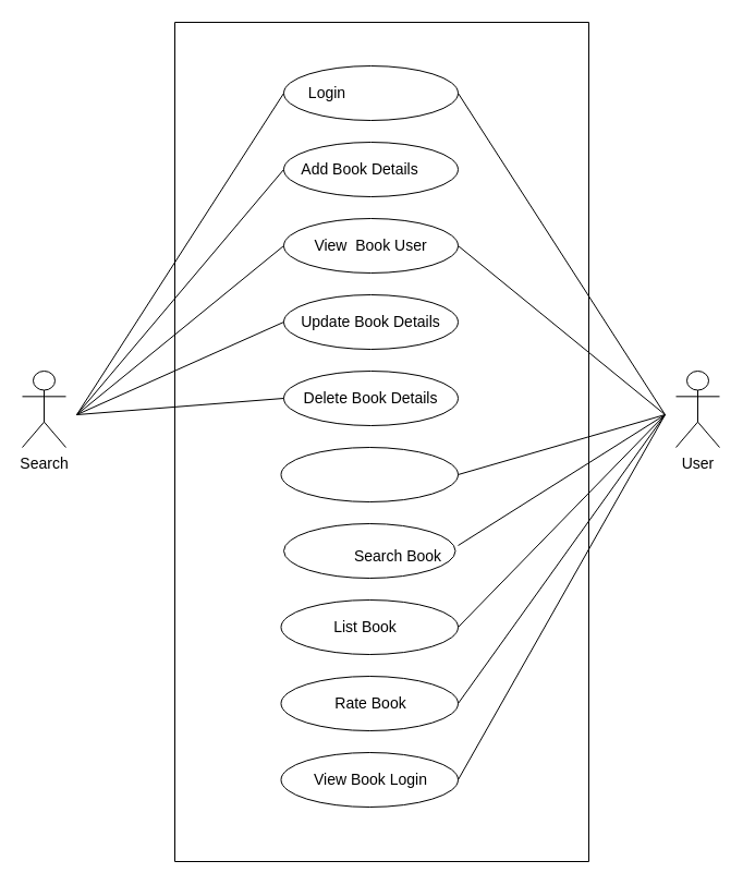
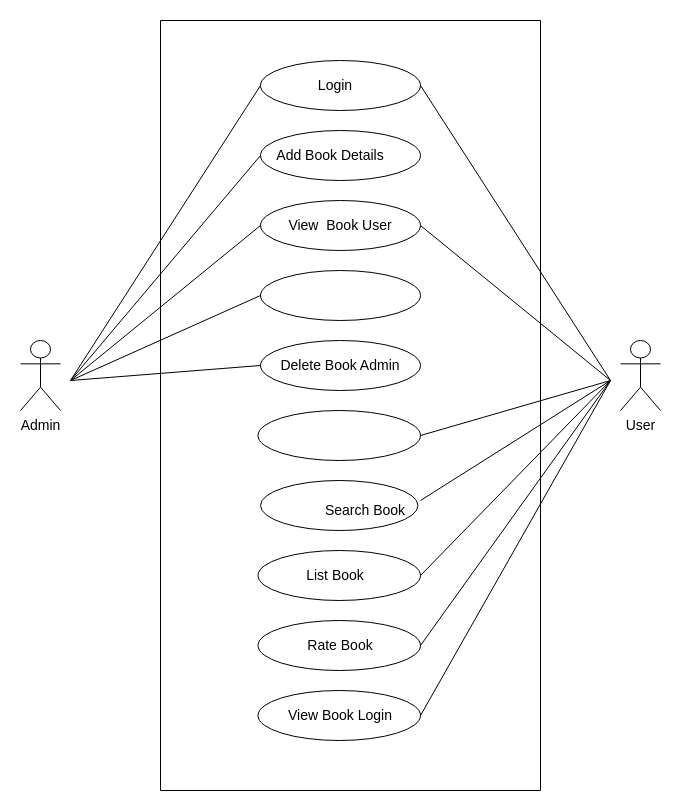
  <mxCell id="0" />
  <mxCell id="1" parent="0" />
  <mxCell id="2" value="" style="ellipse;whiteSpace=wrap;html=1;" vertex="1" parent="1"><mxGeometry x="260" y="200" width="160" height="50" as="geometry" /></mxCell>
  <mxCell id="3" value="" style="ellipse;whiteSpace=wrap;html=1;" vertex="1" parent="1"><mxGeometry x="260" y="270" width="160" height="50" as="geometry" /></mxCell>
  <mxCell id="4" value="" style="ellipse;whiteSpace=wrap;html=1;" vertex="1" parent="1"><mxGeometry x="260" y="130" width="160" height="50" as="geometry" /></mxCell>
  <mxCell id="5" value="" style="ellipse;whiteSpace=wrap;html=1;" vertex="1" parent="1"><mxGeometry x="260" y="340" width="160" height="50" as="geometry" /></mxCell>
  <mxCell id="6" value="" style="ellipse;whiteSpace=wrap;html=1;" vertex="1" parent="1"><mxGeometry x="257.5" y="410" width="162.5" height="50" as="geometry" /></mxCell>
  <mxCell id="7" value="" style="ellipse;whiteSpace=wrap;html=1;" vertex="1" parent="1"><mxGeometry x="260" y="480" width="157.5" height="50" as="geometry" /></mxCell>
  <mxCell id="8" value="" style="ellipse;whiteSpace=wrap;html=1;" vertex="1" parent="1"><mxGeometry x="257.5" y="550" width="162.5" height="50" as="geometry" /></mxCell>
  <mxCell id="9" value="" style="ellipse;whiteSpace=wrap;html=1;" vertex="1" parent="1"><mxGeometry x="257.5" y="620" width="162.5" height="50" as="geometry" /></mxCell>
  <mxCell id="10" value="&lt;font style=&quot;font-size: 14px;&quot;&gt;Add Book Details&lt;/font&gt;" style="text;html=1;strokeColor=none;fillColor=none;align=center;verticalAlign=middle;whiteSpace=wrap;rounded=0;" vertex="1" parent="1"><mxGeometry x="270" y="140" width="120" height="30" as="geometry" /></mxCell>
- <mxCell id="11" value="&lt;font style=&quot;font-size: 14px;&quot;&gt;Update Book Details&lt;/font&gt;" style="text;html=1;strokeColor=none;fillColor=none;align=center;verticalAlign=middle;whiteSpace=wrap;rounded=0;" vertex="1" parent="1"><mxGeometry x="270" y="285" width="140" height="20" as="geometry" /></mxCell>
  <mxCell id="12" value="&lt;font style=&quot;font-size: 14px;&quot;&gt;View&amp;nbsp; Book User&lt;/font&gt;" style="text;html=1;strokeColor=none;fillColor=none;align=center;verticalAlign=middle;whiteSpace=wrap;rounded=0;" vertex="1" parent="1"><mxGeometry x="280" y="215" width="120" height="20" as="geometry" /></mxCell>
  <mxCell id="13" value="&lt;font style=&quot;font-size: 14px;&quot;&gt;Search Book&lt;/font&gt;" style="text;html=1;strokeColor=none;fillColor=none;align=center;verticalAlign=middle;whiteSpace=wrap;rounded=0;" vertex="1" parent="1"><mxGeometry x="320" y="495" width="90" height="30" as="geometry" /></mxCell>
- <mxCell id="14" value="&lt;font style=&quot;font-size: 14px;&quot;&gt;Delete Book Details&lt;/font&gt;" style="text;html=1;strokeColor=none;fillColor=none;align=center;verticalAlign=middle;whiteSpace=wrap;rounded=0;" vertex="1" parent="1"><mxGeometry x="270" y="350" width="140" height="30" as="geometry" /></mxCell>
- <mxCell id="15" value="&lt;font style=&quot;font-size: 14px;&quot;&gt;Search&lt;/font&gt;" style="shape=umlActor;verticalLabelPosition=bottom;verticalAlign=top;html=1;outlineConnect=0;" vertex="1" parent="1"><mxGeometry x="20" y="340" width="40" height="70" as="geometry" /></mxCell>
+ <mxCell id="14" value="&lt;font style=&quot;font-size: 14px;&quot;&gt;Delete Book Admin&lt;/font&gt;" style="text;html=1;strokeColor=none;fillColor=none;align=center;verticalAlign=middle;whiteSpace=wrap;rounded=0;" vertex="1" parent="1"><mxGeometry x="270" y="350" width="140" height="30" as="geometry" /></mxCell>
+ <mxCell id="15" value="&lt;font style=&quot;font-size: 14px;&quot;&gt;Admin&lt;/font&gt;" style="shape=umlActor;verticalLabelPosition=bottom;verticalAlign=top;html=1;outlineConnect=0;" vertex="1" parent="1"><mxGeometry x="20" y="340" width="40" height="70" as="geometry" /></mxCell>
  <mxCell id="16" value="&lt;font style=&quot;font-size: 14px;&quot;&gt;User&lt;/font&gt;" style="shape=umlActor;verticalLabelPosition=bottom;verticalAlign=top;html=1;outlineConnect=0;" vertex="1" parent="1"><mxGeometry x="620" y="340" width="40" height="70" as="geometry" /></mxCell>
  <mxCell id="17" value="" style="endArrow=none;html=1;rounded=0;entryX=0;entryY=0.5;entryDx=0;entryDy=0;" edge="1" parent="1" target="4"><mxGeometry width="50" height="50" relative="1" as="geometry"><mxPoint x="70" y="380" as="sourcePoint" /><mxPoint x="120" y="330" as="targetPoint" /></mxGeometry></mxCell>
  <mxCell id="18" value="" style="endArrow=none;html=1;rounded=0;entryX=0;entryY=0.5;entryDx=0;entryDy=0;" edge="1" parent="1" target="2"><mxGeometry width="50" height="50" relative="1" as="geometry"><mxPoint x="70" y="380" as="sourcePoint" /><mxPoint x="250" y="230" as="targetPoint" /></mxGeometry></mxCell>
  <mxCell id="19" value="" style="endArrow=none;html=1;rounded=0;entryX=0;entryY=0.5;entryDx=0;entryDy=0;" edge="1" parent="1" target="3"><mxGeometry width="50" height="50" relative="1" as="geometry"><mxPoint x="70" y="380" as="sourcePoint" /><mxPoint x="270" y="235" as="targetPoint" /></mxGeometry></mxCell>
  <mxCell id="20" value="" style="endArrow=none;html=1;rounded=0;entryX=0;entryY=0.5;entryDx=0;entryDy=0;" edge="1" parent="1" target="5"><mxGeometry width="50" height="50" relative="1" as="geometry"><mxPoint x="70" y="380" as="sourcePoint" /><mxPoint x="270" y="305" as="targetPoint" /></mxGeometry></mxCell>
  <mxCell id="21" value="" style="endArrow=none;html=1;rounded=0;exitX=1;exitY=0.5;exitDx=0;exitDy=0;" edge="1" parent="1" source="2"><mxGeometry width="50" height="50" relative="1" as="geometry"><mxPoint x="580" y="430" as="sourcePoint" /><mxPoint x="610" y="380" as="targetPoint" /></mxGeometry></mxCell>
  <mxCell id="22" value="" style="endArrow=none;html=1;rounded=0;" edge="1" parent="1"><mxGeometry width="50" height="50" relative="1" as="geometry"><mxPoint x="420" y="500" as="sourcePoint" /><mxPoint x="610" y="380" as="targetPoint" /></mxGeometry></mxCell>
  <mxCell id="23" value="" style="endArrow=none;html=1;rounded=0;exitX=1;exitY=0.5;exitDx=0;exitDy=0;" edge="1" parent="1" source="6"><mxGeometry width="50" height="50" relative="1" as="geometry"><mxPoint x="560" y="430" as="sourcePoint" /><mxPoint x="610" y="380" as="targetPoint" /></mxGeometry></mxCell>
  <mxCell id="24" value="" style="endArrow=none;html=1;rounded=0;exitX=1;exitY=0.5;exitDx=0;exitDy=0;" edge="1" parent="1" source="8"><mxGeometry width="50" height="50" relative="1" as="geometry"><mxPoint x="560" y="430" as="sourcePoint" /><mxPoint x="610" y="380" as="targetPoint" /></mxGeometry></mxCell>
  <mxCell id="25" value="" style="endArrow=none;html=1;rounded=0;exitX=1;exitY=0.5;exitDx=0;exitDy=0;" edge="1" parent="1" source="9"><mxGeometry width="50" height="50" relative="1" as="geometry"><mxPoint x="560" y="440" as="sourcePoint" /><mxPoint x="610" y="380" as="targetPoint" /></mxGeometry></mxCell>
  <mxCell id="26" value="" style="ellipse;whiteSpace=wrap;html=1;" vertex="1" parent="1"><mxGeometry x="260" y="60" width="160" height="50" as="geometry" /></mxCell>
- <mxCell id="27" value="&lt;font style=&quot;font-size: 14px;&quot;&gt;Login&lt;/font&gt;" style="text;html=1;strokeColor=none;fillColor=none;align=center;verticalAlign=middle;whiteSpace=wrap;rounded=0;" vertex="1" parent="1"><mxGeometry x="270" y="70" width="60" height="30" as="geometry" /></mxCell>
+ <mxCell id="27" value="&lt;font style=&quot;font-size: 14px;&quot;&gt;Login&lt;/font&gt;" style="text;html=1;strokeColor=none;fillColor=none;align=center;verticalAlign=middle;whiteSpace=wrap;rounded=0;" vertex="1" parent="1"><mxGeometry x="305" y="70" width="60" height="30" as="geometry" /></mxCell>
  <mxCell id="28" value="" style="endArrow=none;html=1;rounded=0;entryX=0;entryY=0.5;entryDx=0;entryDy=0;" edge="1" parent="1" target="26"><mxGeometry width="50" height="50" relative="1" as="geometry"><mxPoint x="70" y="380" as="sourcePoint" /><mxPoint x="150" y="190" as="targetPoint" /></mxGeometry></mxCell>
  <mxCell id="29" value="" style="endArrow=none;html=1;rounded=0;exitX=1;exitY=0.5;exitDx=0;exitDy=0;" edge="1" parent="1" source="26"><mxGeometry width="50" height="50" relative="1" as="geometry"><mxPoint x="540" y="250" as="sourcePoint" /><mxPoint x="610" y="380" as="targetPoint" /></mxGeometry></mxCell>
  <mxCell id="30" value="" style="swimlane;startSize=0;" vertex="1" parent="1"><mxGeometry x="160" y="20" width="380" height="770" as="geometry" /></mxCell>
  <mxCell id="31" value="" style="ellipse;whiteSpace=wrap;html=1;" vertex="1" parent="30"><mxGeometry x="97.5" y="670" width="162.5" height="50" as="geometry" /></mxCell>
  <mxCell id="32" value="&lt;font style=&quot;font-size: 14px;&quot;&gt;View Book Login&lt;/font&gt;" style="text;html=1;strokeColor=none;fillColor=none;align=center;verticalAlign=middle;whiteSpace=wrap;rounded=0;" vertex="1" parent="30"><mxGeometry x="120" y="680" width="120" height="30" as="geometry" /></mxCell>
  <mxCell id="33" value="&lt;font style=&quot;font-size: 14px;&quot;&gt;Rate Book&lt;/font&gt;" style="text;html=1;strokeColor=none;fillColor=none;align=center;verticalAlign=middle;whiteSpace=wrap;rounded=0;" vertex="1" parent="30"><mxGeometry x="145" y="610" width="70" height="30" as="geometry" /></mxCell>
  <mxCell id="34" value="&lt;font style=&quot;font-size: 14px;&quot;&gt;List Book&lt;/font&gt;" style="text;html=1;strokeColor=none;fillColor=none;align=center;verticalAlign=middle;whiteSpace=wrap;rounded=0;" vertex="1" parent="30"><mxGeometry x="145" y="540" width="60" height="30" as="geometry" /></mxCell>
  <mxCell id="35" value="" style="endArrow=none;html=1;rounded=0;exitX=1;exitY=0.5;exitDx=0;exitDy=0;" edge="1" parent="1" source="31"><mxGeometry width="50" height="50" relative="1" as="geometry"><mxPoint x="350" y="670" as="sourcePoint" /><mxPoint x="610" y="380" as="targetPoint" /></mxGeometry></mxCell>
